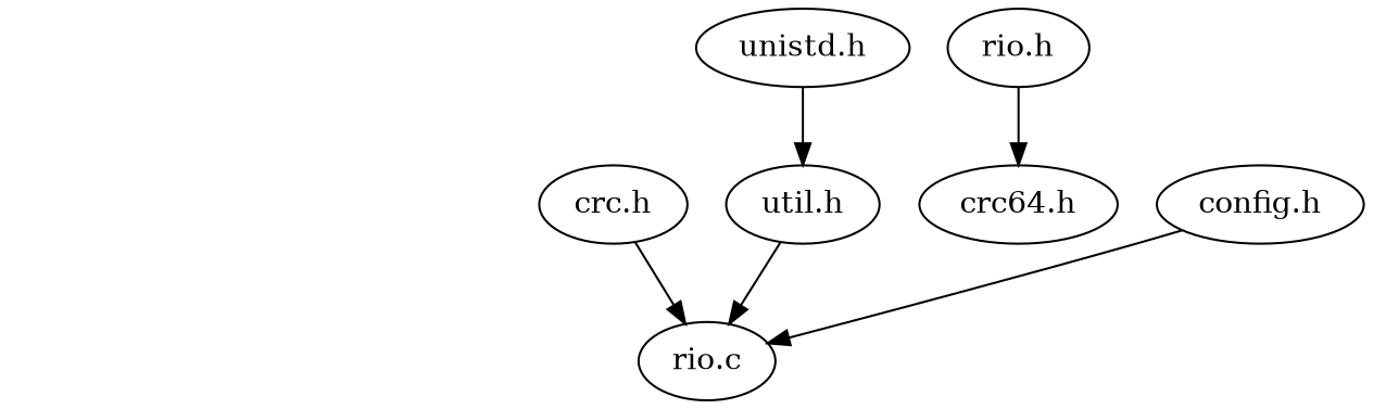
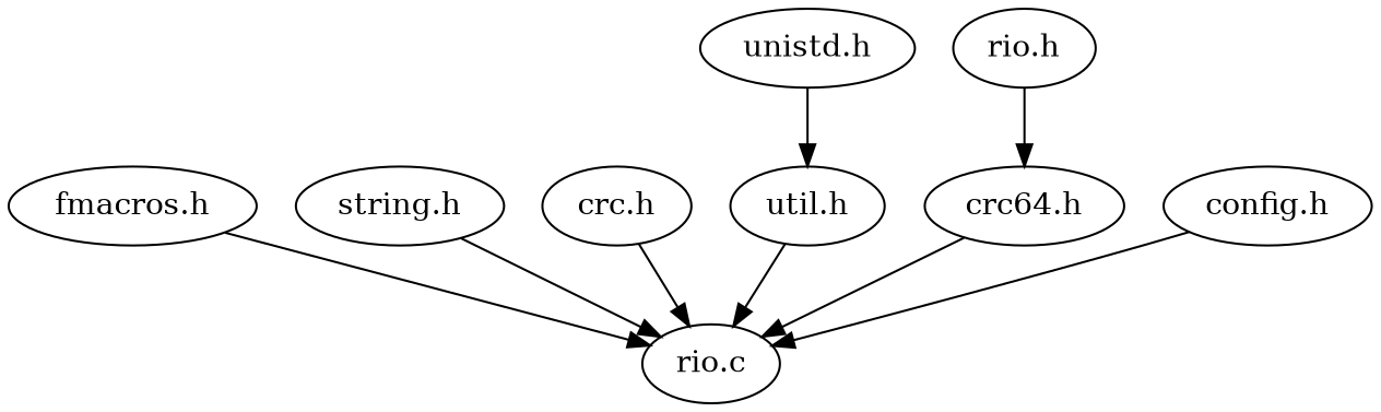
  digraph {
    n1 [label="rio.c"]
+   n2 [label="fmacros.h"]
+   n3 [label="string.h"]
    n4 [label="crc.h"]
    n5 [label="unistd.h"]
    n6 [label="util.h"]
    n7 [label="rio.h"]
    n8 [label="crc64.h"]
    n9 [label="config.h"]
+   n2 -> n1
+   n3 -> n1
    n4 -> n1
    n5 -> n6
    n6 -> n1
    n7 -> n8
+   n8 -> n1
    n9 -> n1
  }
